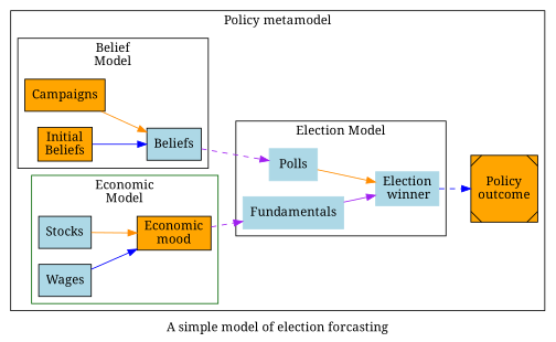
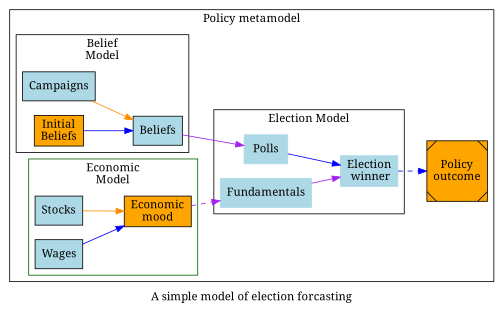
  digraph {
    fontname="Noto Serif"
    label="A simple model of election forcasting"
    rankdir=LR
    node [fillcolor=lightblue fontname="Noto Serif" shape=box style=filled]
    edge [color=darkorange fontname="Noto Serif"]
-   n1 [fillcolor=orange label=Campaigns]
+   n1 [label=Campaigns]
    n2 [fillcolor=orange label="Initial\nBeliefs"]
    n3 [label=Beliefs]
    n4 [label=Stocks]
    n5 [label=Wages]
    n6 [fillcolor=orange label="Economic\nmood"]
    Polls [color=lightblue]
    Fundamentals [color=lightblue]
    n9 [color=lightblue label="Election\n winner"]
    n10 [fillcolor=orange label="Policy\noutcome" shape=Msquare]
    subgraph cluster_1 {
      label="Policy metamodel"
      n10
      subgraph cluster_2 {
        color=black
        label="Belief\nModel"
        n3
        subgraph sub_3 {
          color=black
          label="Belief\nModel"
          rank=same
          n1
          n2
        }
      }
      subgraph cluster_4 {
        color=darkgreen
        label="Economic\nModel"
        n6
        subgraph sub_5 {
          color=darkgreen
          label="Economic\nModel"
          rank=same
          n4
          n5
        }
      }
      subgraph cluster_6 {
        color=black
        label="Election Model"
        Polls
        Fundamentals
        n9
      }
    }
    n1 -> n3
    n2 -> n3 [color=blue]
-   n3 -> Polls [color=purple style=dashed]
+   n3 -> Polls [color=purple style=solid]
    n4 -> n6
    n5 -> n6 [color=blue]
    n6 -> Fundamentals [color=purple style=dashed]
-   Polls -> n9
+   Polls -> n9 [color=blue]
    Fundamentals -> n9 [color=purple]
    n9 -> n10 [color=blue style=dashed]
  }
